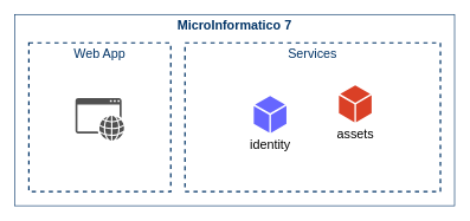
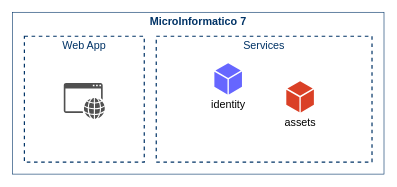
  <mxCell id="0" />
  <mxCell id="1" parent="0" />
  <mxCell id="2" value="MicroInformatico 7" style="fontStyle=1;verticalAlign=top;align=center;spacingTop=-2;fillColor=none;rounded=0;whiteSpace=wrap;html=1;strokeColor=#003366;strokeWidth=1;dashed=0;container=1;collapsible=0;fontFamily=Helvetica;fontSize=18;labelBackgroundColor=#ffffff;fontColor=#003366;" vertex="1" parent="1"><mxGeometry x="20" y="20" width="620" height="270" as="geometry" /></mxCell>
  <mxCell id="3" value="Web App" style="fontStyle=0;verticalAlign=top;align=center;spacingTop=-2;fillColor=none;rounded=0;whiteSpace=wrap;html=1;strokeColor=#003366;strokeWidth=2;dashed=1;container=1;collapsible=0;labelBackgroundColor=#ffffff;fontFamily=Helvetica;fontSize=18;fontColor=#003366;" vertex="1" parent="1"><mxGeometry x="40" y="60" width="200" height="210" as="geometry" /></mxCell>
  <mxCell id="4" value="Services" style="fontStyle=0;verticalAlign=top;align=center;spacingTop=-2;fillColor=none;rounded=0;whiteSpace=wrap;html=1;strokeColor=#003366;strokeWidth=2;dashed=1;container=1;collapsible=0;labelBackgroundColor=#ffffff;fontFamily=Helvetica;fontSize=18;fontColor=#003366;" vertex="1" parent="1"><mxGeometry x="260" y="60" width="360" height="210" as="geometry" /></mxCell>
- <mxCell id="5" value="identity" style="pointerEvents=1;shadow=0;dashed=0;html=1;strokeColor=none;labelPosition=center;verticalLabelPosition=bottom;verticalAlign=top;outlineConnect=0;align=center;shape=mxgraph.office.concepts.node_generic;fillColor=#6666FF;labelBackgroundColor=#ffffff;fontFamily=Helvetica;fontSize=18;fontColor=#000000;" vertex="1" parent="4"><mxGeometry x="97" y="75" width="46" height="52" as="geometry" /></mxCell>
- <mxCell id="6" value="assets" style="pointerEvents=1;shadow=0;dashed=0;html=1;strokeColor=none;labelPosition=center;verticalLabelPosition=bottom;verticalAlign=top;outlineConnect=0;align=center;shape=mxgraph.office.concepts.node_generic;fillColor=#DA4026;labelBackgroundColor=#ffffff;fontFamily=Helvetica;fontSize=18;fontColor=#000000;" vertex="1" parent="4"><mxGeometry x="217" y="60" width="46" height="52" as="geometry" /></mxCell>
+ <mxCell id="5" value="identity" style="pointerEvents=1;shadow=0;dashed=0;html=1;strokeColor=none;labelPosition=center;verticalLabelPosition=bottom;verticalAlign=top;outlineConnect=0;align=center;shape=mxgraph.office.concepts.node_generic;fillColor=#6666FF;labelBackgroundColor=#ffffff;fontFamily=Helvetica;fontSize=18;fontColor=#000000;" vertex="1" parent="4"><mxGeometry x="97" y="45" width="46" height="52" as="geometry" /></mxCell>
+ <mxCell id="6" value="assets" style="pointerEvents=1;shadow=0;dashed=0;html=1;strokeColor=none;labelPosition=center;verticalLabelPosition=bottom;verticalAlign=top;outlineConnect=0;align=center;shape=mxgraph.office.concepts.node_generic;fillColor=#DA4026;labelBackgroundColor=#ffffff;fontFamily=Helvetica;fontSize=18;fontColor=#000000;" vertex="1" parent="4"><mxGeometry x="217" y="75" width="46" height="52" as="geometry" /></mxCell>
  <mxCell id="7" value="" style="pointerEvents=1;shadow=0;dashed=0;html=1;strokeColor=none;fillColor=#505050;labelPosition=center;verticalLabelPosition=bottom;verticalAlign=top;outlineConnect=0;align=center;shape=mxgraph.office.concepts.application_web;labelBackgroundColor=#ffffff;fontFamily=Helvetica;fontSize=18;fontColor=#33FFFF;" vertex="1" parent="1"><mxGeometry x="105.71" y="138" width="68.57" height="60" as="geometry" /></mxCell>
